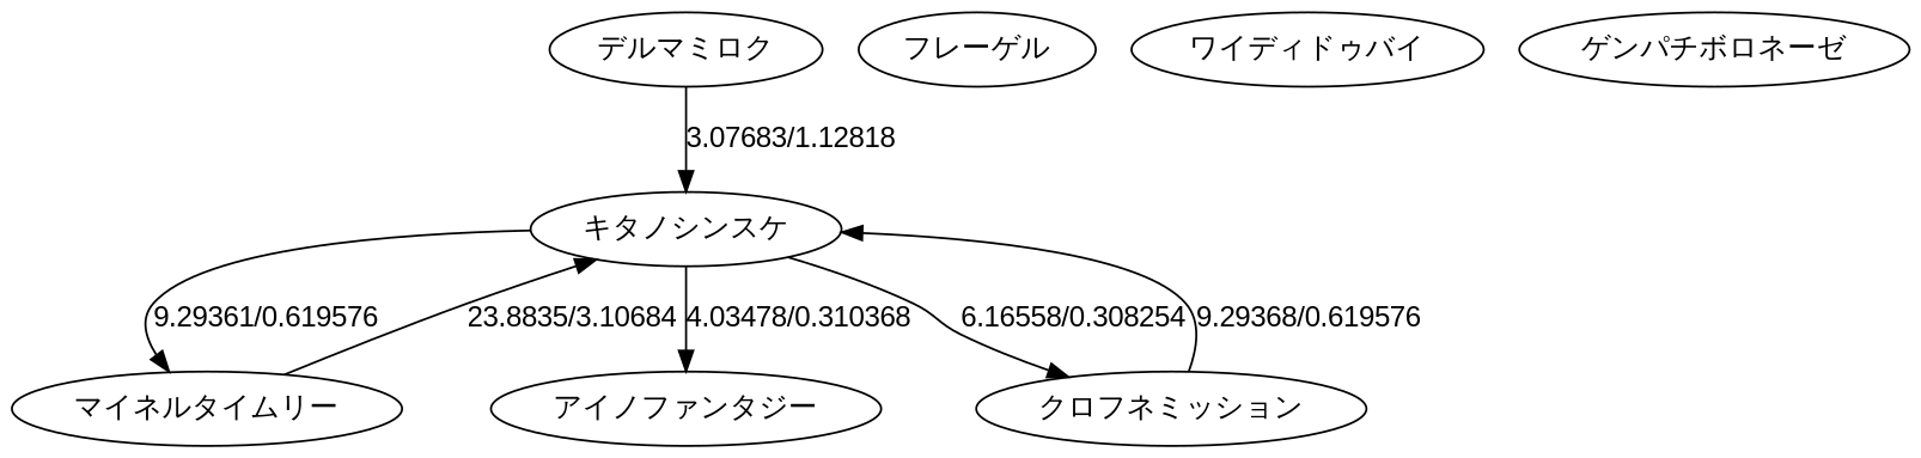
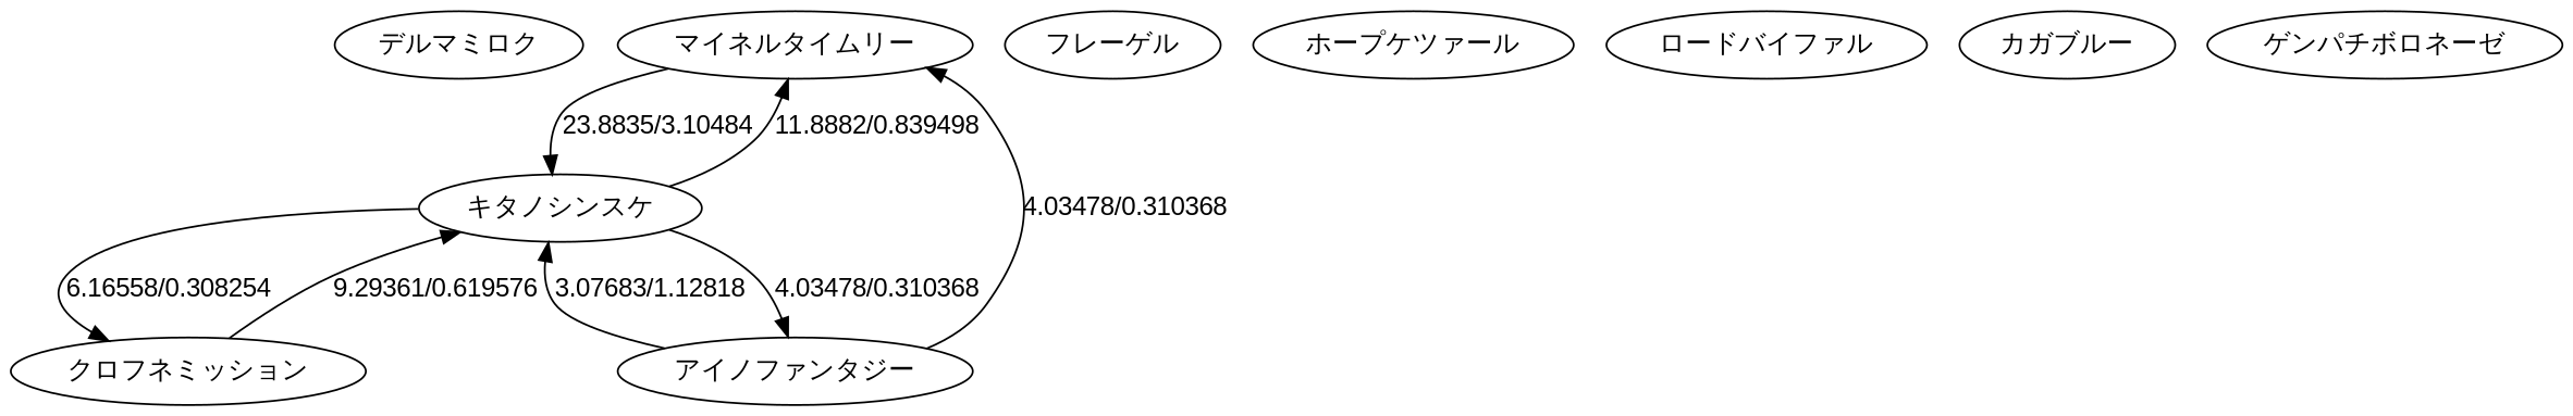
  digraph {
    fontname="Liberation Sans"
    node [fontname="Liberation Sans"]
    edge [fontname="Liberation Sans"]
    n1 [label="デルマミロク"]
    n2 [label="マイネルタイムリー"]
    n3 [label="キタノシンスケ"]
    n4 [label="アイノファンタジー"]
    n5 [label="クロフネミッション"]
    n6 [label="フレーゲル"]
-   n7 [label="ワイディドゥバイ"]
+   n8 [label="ホープケツァール"]
+   n9 [label="ロードバイファル"]
+   n10 [label="カガブルー"]
    n11 [label="ゲンパチボロネーゼ"]
-   n2 -> n3 [label="23.8835/3.10684"]
-   n3 -> n2 [label="9.29361/0.619576"]
+   n2 -> n3 [label="23.8835/3.10484"]
+   n3 -> n2 [label="11.8882/0.839498"]
    n3 -> n4 [label="4.03478/0.310368"]
    n3 -> n5 [label="6.16558/0.308254"]
-   n1 -> n3 [label="3.07683/1.12818"]
-   n5 -> n3 [label="9.29368/0.619576"]
+   n4 -> n2 [label="4.03478/0.310368"]
+   n4 -> n3 [label="3.07683/1.12818"]
+   n5 -> n3 [label="9.29361/0.619576"]
  }
